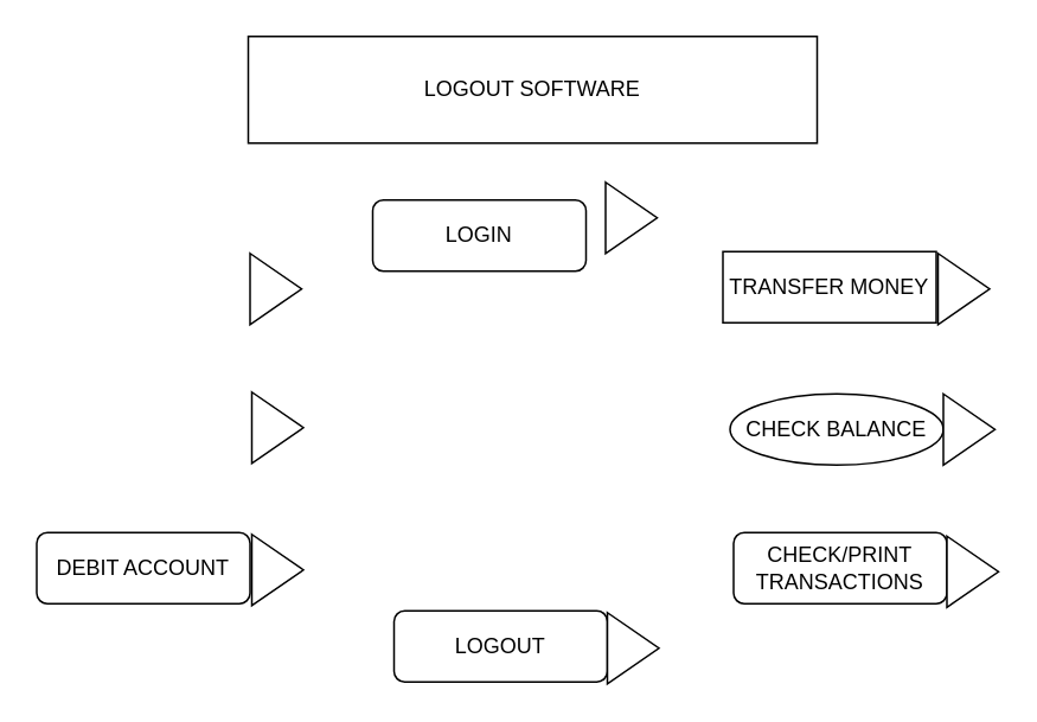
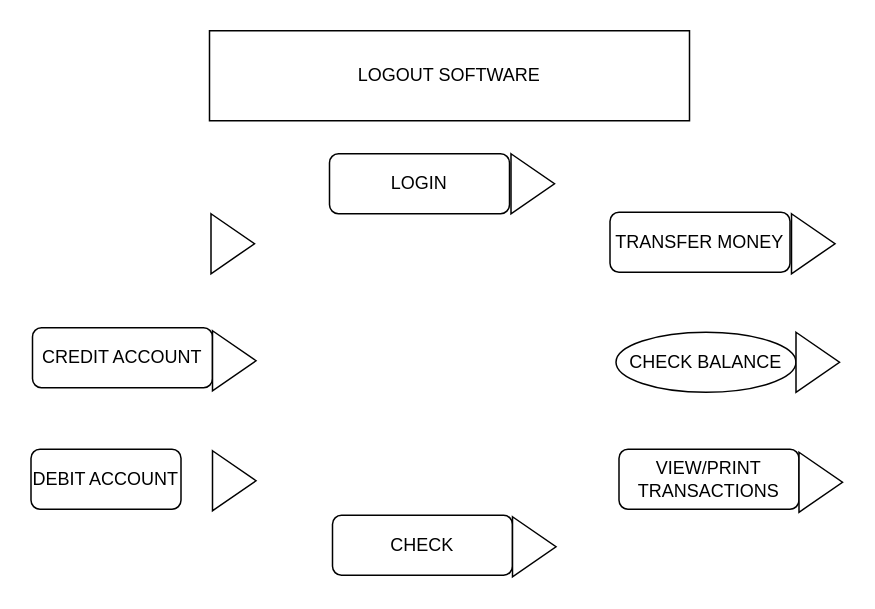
  <mxCell id="0" />
  <mxCell id="1" parent="0" />
  <mxCell id="2" value="LOGOUT SOFTWARE" style="rounded=0;whiteSpace=wrap;html=1;" vertex="1" parent="1"><mxGeometry x="139" y="20" width="320" height="60" as="geometry" /></mxCell>
- <mxCell id="3" value="LOGIN" style="rounded=1;whiteSpace=wrap;html=1;" vertex="1" parent="1"><mxGeometry x="209" y="112" width="120" height="40" as="geometry" /></mxCell>
- <mxCell id="5" value="DEBIT ACCOUNT" style="rounded=1;whiteSpace=wrap;html=1;" vertex="1" parent="1"><mxGeometry x="20" y="299" width="120" height="40" as="geometry" /></mxCell>
- <mxCell id="6" value="TRANSFER MONEY" style="whiteSpace=wrap;html=1;rounded=0;" vertex="1" parent="1"><mxGeometry x="406" y="141" width="120" height="40" as="geometry" /></mxCell>
+ <mxCell id="3" value="LOGIN" style="rounded=1;whiteSpace=wrap;html=1;" vertex="1" parent="1"><mxGeometry x="219" y="102" width="120" height="40" as="geometry" /></mxCell>
+ <mxCell id="4" value="CREDIT ACCOUNT" style="rounded=1;whiteSpace=wrap;html=1;" vertex="1" parent="1"><mxGeometry x="21" y="218" width="120" height="40" as="geometry" /></mxCell>
+ <mxCell id="5" value="DEBIT ACCOUNT" style="rounded=1;whiteSpace=wrap;html=1;" vertex="1" parent="1"><mxGeometry x="20" y="299" width="100" height="40" as="geometry" /></mxCell>
+ <mxCell id="6" value="TRANSFER MONEY" style="rounded=1;whiteSpace=wrap;html=1;" vertex="1" parent="1"><mxGeometry x="406" y="141" width="120" height="40" as="geometry" /></mxCell>
  <mxCell id="7" value="CHECK BALANCE" style="ellipse;whiteSpace=wrap;html=1;" vertex="1" parent="1"><mxGeometry x="410" y="221" width="120" height="40" as="geometry" /></mxCell>
- <mxCell id="8" value="CHECK/PRINT TRANSACTIONS" style="rounded=1;whiteSpace=wrap;html=1;" vertex="1" parent="1"><mxGeometry x="412" y="299" width="120" height="40" as="geometry" /></mxCell>
- <mxCell id="9" value="LOGOUT" style="rounded=1;whiteSpace=wrap;html=1;" vertex="1" parent="1"><mxGeometry x="221" y="343" width="120" height="40" as="geometry" /></mxCell>
+ <mxCell id="8" value="VIEW/PRINT TRANSACTIONS" style="rounded=1;whiteSpace=wrap;html=1;" vertex="1" parent="1"><mxGeometry x="412" y="299" width="120" height="40" as="geometry" /></mxCell>
+ <mxCell id="9" value="CHECK" style="rounded=1;whiteSpace=wrap;html=1;" vertex="1" parent="1"><mxGeometry x="221" y="343" width="120" height="40" as="geometry" /></mxCell>
  <mxCell id="10" value="" style="triangle;whiteSpace=wrap;html=1;" vertex="1" parent="1"><mxGeometry x="140" y="142" width="29" height="40" as="geometry" /></mxCell>
  <mxCell id="11" value="" style="triangle;whiteSpace=wrap;html=1;" vertex="1" parent="1"><mxGeometry x="141" y="220" width="29" height="40" as="geometry" /></mxCell>
  <mxCell id="12" value="" style="triangle;whiteSpace=wrap;html=1;" vertex="1" parent="1"><mxGeometry x="141" y="300" width="29" height="40" as="geometry" /></mxCell>
  <mxCell id="13" value="" style="triangle;whiteSpace=wrap;html=1;" vertex="1" parent="1"><mxGeometry x="527" y="142" width="29" height="40" as="geometry" /></mxCell>
  <mxCell id="14" value="" style="triangle;whiteSpace=wrap;html=1;" vertex="1" parent="1"><mxGeometry x="530" y="221" width="29" height="40" as="geometry" /></mxCell>
  <mxCell id="15" value="" style="triangle;whiteSpace=wrap;html=1;" vertex="1" parent="1"><mxGeometry x="532" y="301" width="29" height="40" as="geometry" /></mxCell>
  <mxCell id="16" value="" style="triangle;whiteSpace=wrap;html=1;" vertex="1" parent="1"><mxGeometry x="341" y="344" width="29" height="40" as="geometry" /></mxCell>
  <mxCell id="17" value="" style="triangle;whiteSpace=wrap;html=1;" vertex="1" parent="1"><mxGeometry x="340" y="102" width="29" height="40" as="geometry" /></mxCell>
